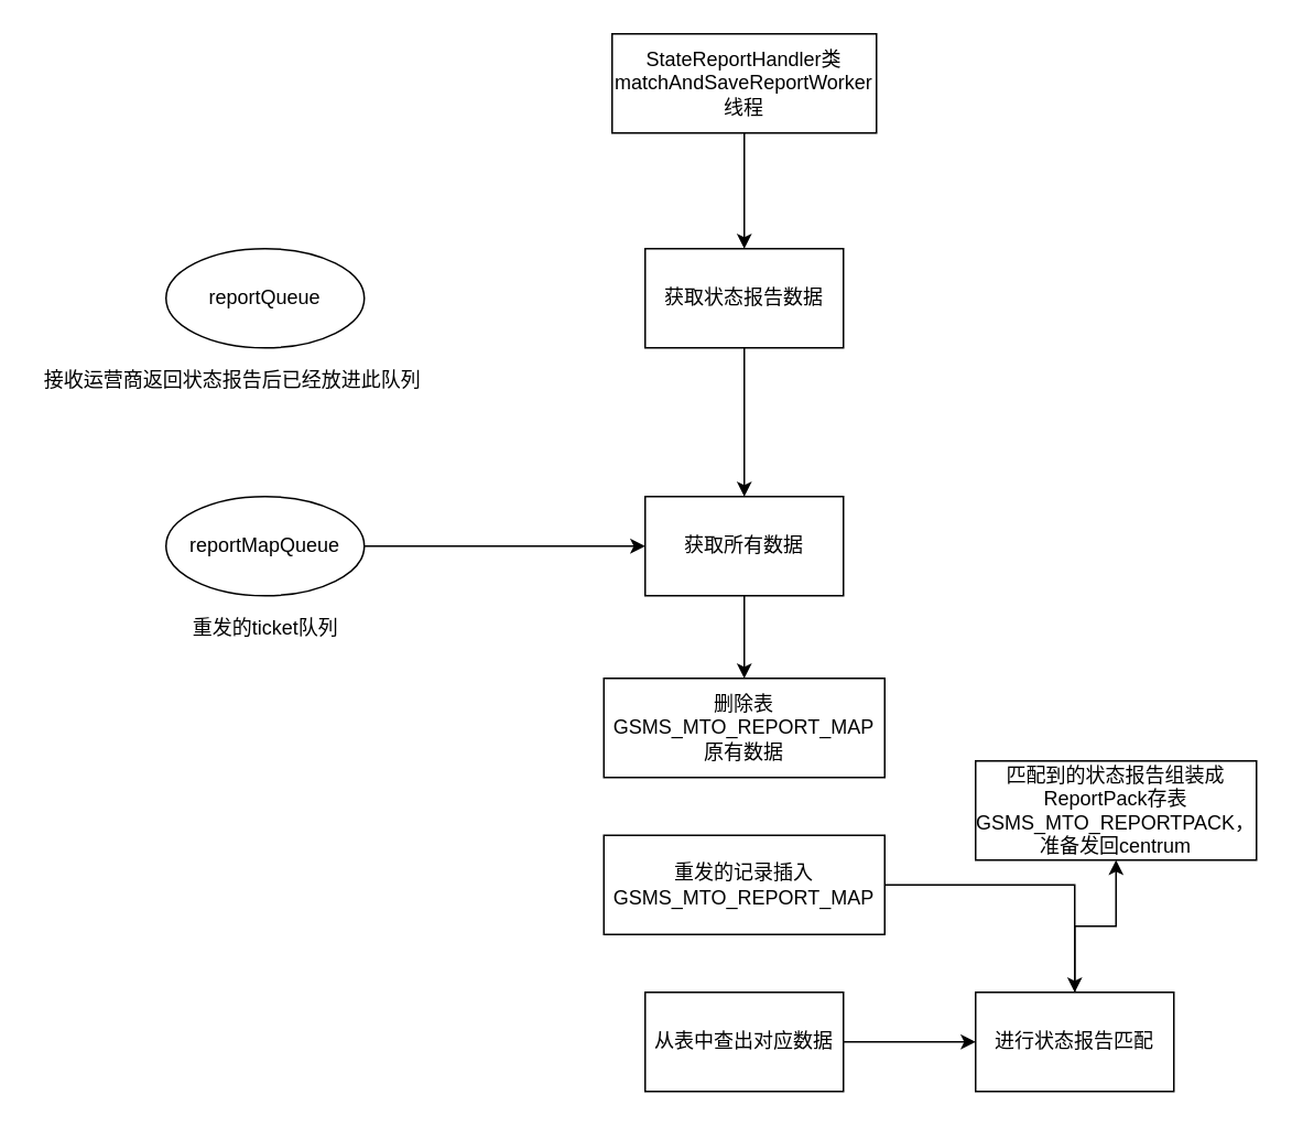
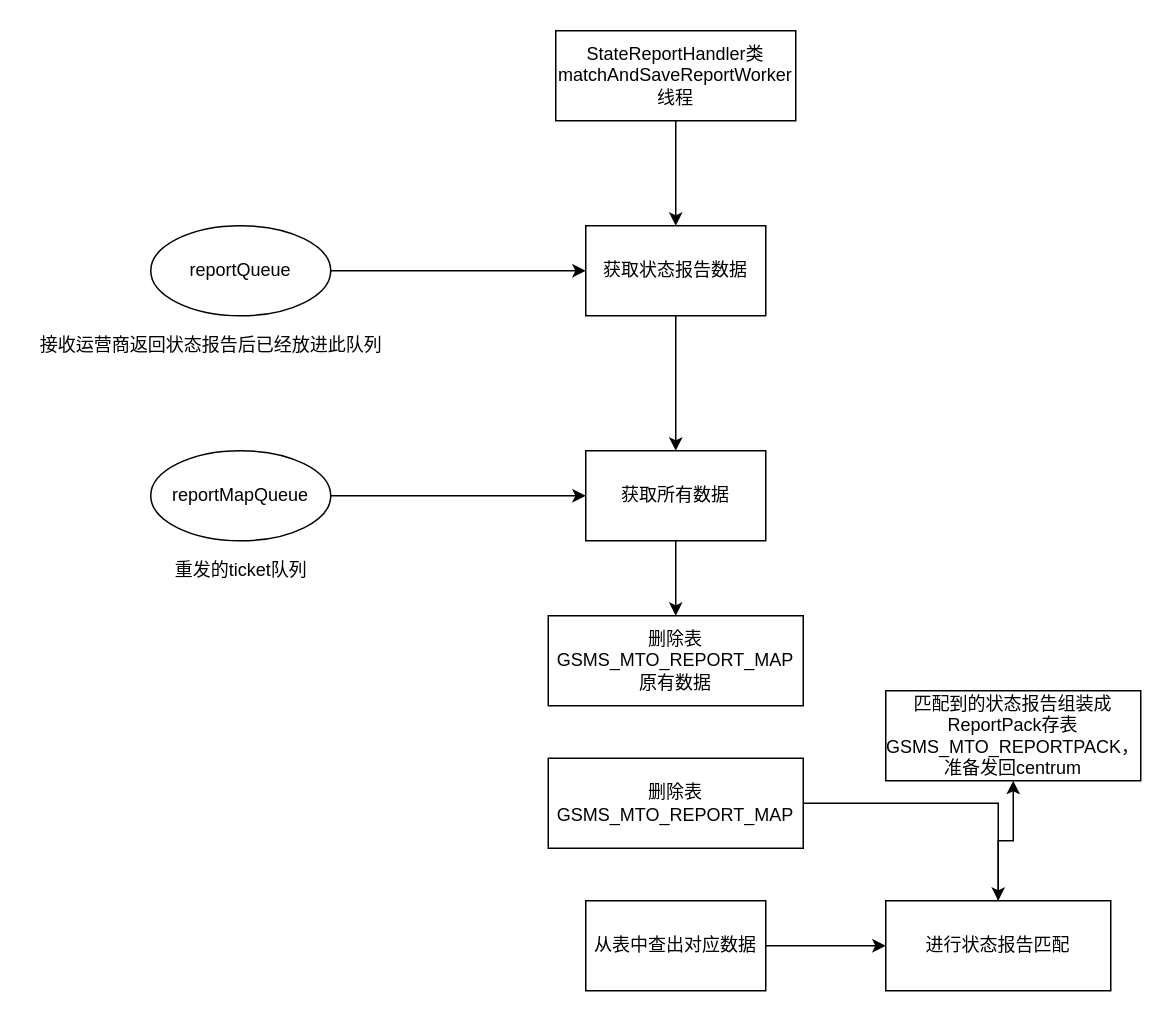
  <mxCell id="0" />
  <mxCell id="1" parent="0" />
+ <mxCell id="2" value="" style="edgeStyle=orthogonalEdgeStyle;rounded=0;orthogonalLoop=1;jettySize=auto;html=1;entryX=0;entryY=0.5;entryDx=0;entryDy=0;" edge="1" parent="1" source="3" target="8"><mxGeometry relative="1" as="geometry"><mxPoint x="320" y="180" as="targetPoint" /></mxGeometry></mxCell>
  <mxCell id="3" value="reportQueue" style="ellipse;whiteSpace=wrap;html=1;" vertex="1" parent="1"><mxGeometry x="100" y="150" width="120" height="60" as="geometry" /></mxCell>
  <mxCell id="4" value="接收运营商返回状态报告后已经放进此队列" style="text;html=1;align=center;verticalAlign=middle;resizable=0;points=[];autosize=1;strokeColor=none;fillColor=none;" vertex="1" parent="1"><mxGeometry x="20" y="220" width="240" height="20" as="geometry" /></mxCell>
  <mxCell id="5" value="" style="edgeStyle=orthogonalEdgeStyle;rounded=0;orthogonalLoop=1;jettySize=auto;html=1;" edge="1" parent="1" source="6" target="8"><mxGeometry relative="1" as="geometry" /></mxCell>
  <mxCell id="6" value="StateReportHandler类matchAndSaveReportWorker线程" style="whiteSpace=wrap;html=1;" vertex="1" parent="1"><mxGeometry x="370" y="20" width="160" height="60" as="geometry" /></mxCell>
  <mxCell id="7" style="edgeStyle=orthogonalEdgeStyle;rounded=0;orthogonalLoop=1;jettySize=auto;html=1;" edge="1" parent="1" source="8" target="12"><mxGeometry relative="1" as="geometry" /></mxCell>
  <mxCell id="8" value="获取状态报告数据" style="whiteSpace=wrap;html=1;" vertex="1" parent="1"><mxGeometry x="390" y="150" width="120" height="60" as="geometry" /></mxCell>
  <mxCell id="9" value="" style="edgeStyle=orthogonalEdgeStyle;rounded=0;orthogonalLoop=1;jettySize=auto;html=1;" edge="1" parent="1" source="10" target="12"><mxGeometry relative="1" as="geometry" /></mxCell>
  <mxCell id="10" value="reportMapQueue" style="ellipse;whiteSpace=wrap;html=1;" vertex="1" parent="1"><mxGeometry x="100" y="300" width="120" height="60" as="geometry" /></mxCell>
  <mxCell id="11" value="" style="edgeStyle=orthogonalEdgeStyle;rounded=0;orthogonalLoop=1;jettySize=auto;html=1;" edge="1" parent="1" source="12" target="14"><mxGeometry relative="1" as="geometry" /></mxCell>
  <mxCell id="12" value="获取所有数据" style="whiteSpace=wrap;html=1;" vertex="1" parent="1"><mxGeometry x="390" y="300" width="120" height="60" as="geometry" /></mxCell>
  <mxCell id="13" value="重发的ticket队列" style="text;html=1;align=center;verticalAlign=middle;resizable=0;points=[];autosize=1;strokeColor=none;fillColor=none;" vertex="1" parent="1"><mxGeometry x="110" y="370" width="100" height="20" as="geometry" /></mxCell>
  <mxCell id="14" value="删除表GSMS_MTO_REPORT_MAP原有数据" style="whiteSpace=wrap;html=1;" vertex="1" parent="1"><mxGeometry x="365" y="410" width="170" height="60" as="geometry" /></mxCell>
  <mxCell id="15" value="" style="edgeStyle=orthogonalEdgeStyle;rounded=0;orthogonalLoop=1;jettySize=auto;html=1;" edge="1" parent="1" source="16" target="20"><mxGeometry relative="1" as="geometry" /></mxCell>
- <mxCell id="16" value="重发的记录插入GSMS_MTO_REPORT_MAP" style="whiteSpace=wrap;html=1;" vertex="1" parent="1"><mxGeometry x="365" y="505" width="170" height="60" as="geometry" /></mxCell>
+ <mxCell id="16" value="删除表GSMS_MTO_REPORT_MAP" style="whiteSpace=wrap;html=1;" vertex="1" parent="1"><mxGeometry x="365" y="505" width="170" height="60" as="geometry" /></mxCell>
  <mxCell id="17" value="" style="edgeStyle=orthogonalEdgeStyle;rounded=0;orthogonalLoop=1;jettySize=auto;html=1;" edge="1" parent="1" source="18" target="20"><mxGeometry relative="1" as="geometry" /></mxCell>
  <mxCell id="18" value="从表中查出对应数据" style="whiteSpace=wrap;html=1;" vertex="1" parent="1"><mxGeometry x="390" y="600" width="120" height="60" as="geometry" /></mxCell>
  <mxCell id="19" value="" style="edgeStyle=orthogonalEdgeStyle;rounded=0;orthogonalLoop=1;jettySize=auto;html=1;" edge="1" parent="1" source="20" target="21"><mxGeometry relative="1" as="geometry" /></mxCell>
- <mxCell id="20" value="进行状态报告匹配" style="whiteSpace=wrap;html=1;" vertex="1" parent="1"><mxGeometry x="590" y="600" width="120" height="60" as="geometry" /></mxCell>
+ <mxCell id="20" value="进行状态报告匹配" style="whiteSpace=wrap;html=1;" vertex="1" parent="1"><mxGeometry x="590" y="600" width="150" height="60" as="geometry" /></mxCell>
  <mxCell id="21" value="匹配到的状态报告组装成ReportPack存表GSMS_MTO_REPORTPACK，准备发回centrum" style="whiteSpace=wrap;html=1;" vertex="1" parent="1"><mxGeometry x="590" y="460" width="170" height="60" as="geometry" /></mxCell>
